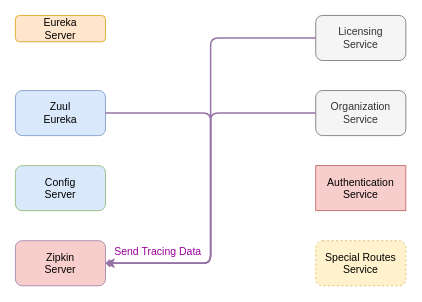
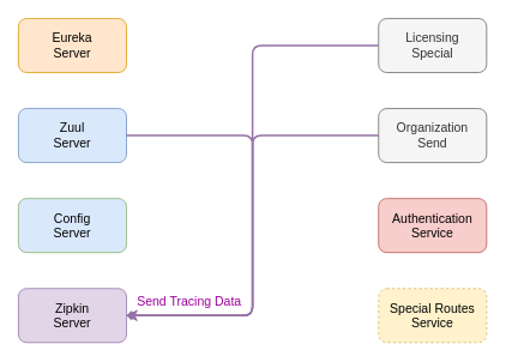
  <mxCell id="0" />
  <mxCell id="1" parent="0" />
- <mxCell id="2" value="&lt;font style=&quot;font-size: 14px&quot;&gt;Eureka&lt;br&gt;Server&lt;/font&gt;&lt;br&gt;" style="rounded=1;whiteSpace=wrap;html=1;fillColor=#ffe6cc;strokeColor=#d79b00;" parent="1" vertex="1"><mxGeometry x="20" y="20" width="120" height="35" as="geometry" /></mxCell>
- <mxCell id="3" value="&lt;span style=&quot;font-size: 14px&quot;&gt;Zuul&lt;br&gt;Eureka&lt;br&gt;&lt;/span&gt;" style="rounded=1;whiteSpace=wrap;html=1;fillColor=#dae8fc;strokeColor=#6c8ebf;" parent="1" vertex="1"><mxGeometry x="20" y="120" width="120" height="60" as="geometry" /></mxCell>
+ <mxCell id="2" value="&lt;font style=&quot;font-size: 14px&quot;&gt;Eureka&lt;br&gt;Server&lt;/font&gt;&lt;br&gt;" style="rounded=1;whiteSpace=wrap;html=1;fillColor=#ffe6cc;strokeColor=#d79b00;" parent="1" vertex="1"><mxGeometry x="20" y="20" width="120" height="60" as="geometry" /></mxCell>
+ <mxCell id="3" value="&lt;span style=&quot;font-size: 14px&quot;&gt;Zuul&lt;br&gt;Server&lt;br&gt;&lt;/span&gt;" style="rounded=1;whiteSpace=wrap;html=1;fillColor=#dae8fc;strokeColor=#6c8ebf;" parent="1" vertex="1"><mxGeometry x="20" y="120" width="120" height="60" as="geometry" /></mxCell>
  <mxCell id="4" value="&lt;span style=&quot;font-size: 14px&quot;&gt;Config&lt;br&gt;Server&lt;br&gt;&lt;/span&gt;" style="rounded=1;whiteSpace=wrap;html=1;fillColor=#dae8fc;strokeColor=#82b366;" parent="1" vertex="1"><mxGeometry x="20" y="220" width="120" height="60" as="geometry" /></mxCell>
- <mxCell id="5" value="&lt;span style=&quot;font-size: 14px&quot;&gt;Zipkin&lt;br&gt;Server&lt;br&gt;&lt;/span&gt;" style="rounded=1;whiteSpace=wrap;html=1;fillColor=#f8cecc;strokeColor=#9673a6;" parent="1" vertex="1"><mxGeometry x="20" y="320" width="120" height="60" as="geometry" /></mxCell>
- <mxCell id="6" value="&lt;font style=&quot;font-size: 14px&quot;&gt;Licensing&lt;br&gt;Service&lt;/font&gt;&lt;br&gt;" style="rounded=1;whiteSpace=wrap;html=1;fillColor=#f5f5f5;strokeColor=#666666;fontColor=#333333;" parent="1" vertex="1"><mxGeometry x="420" y="20" width="120" height="60" as="geometry" /></mxCell>
- <mxCell id="7" value="&lt;span style=&quot;font-size: 14px&quot;&gt;Organization&lt;br&gt;Service&lt;br&gt;&lt;/span&gt;" style="rounded=1;whiteSpace=wrap;html=1;fillColor=#f5f5f5;strokeColor=#666666;fontColor=#333333;" parent="1" vertex="1"><mxGeometry x="420" y="120" width="120" height="60" as="geometry" /></mxCell>
- <mxCell id="8" value="&lt;span style=&quot;font-size: 14px&quot;&gt;Authentication&lt;br&gt;Service&lt;br&gt;&lt;/span&gt;" style="whiteSpace=wrap;html=1;fillColor=#f8cecc;strokeColor=#b85450;rounded=0;" parent="1" vertex="1"><mxGeometry x="420" y="220" width="120" height="60" as="geometry" /></mxCell>
+ <mxCell id="5" value="&lt;span style=&quot;font-size: 14px&quot;&gt;Zipkin&lt;br&gt;Server&lt;br&gt;&lt;/span&gt;" style="rounded=1;whiteSpace=wrap;html=1;fillColor=#e1d5e7;strokeColor=#9673a6;" parent="1" vertex="1"><mxGeometry x="20" y="320" width="120" height="60" as="geometry" /></mxCell>
+ <mxCell id="6" value="&lt;font style=&quot;font-size: 14px&quot;&gt;Licensing&lt;br&gt;Special&lt;/font&gt;&lt;br&gt;" style="rounded=1;whiteSpace=wrap;html=1;fillColor=#f5f5f5;strokeColor=#666666;fontColor=#333333;" parent="1" vertex="1"><mxGeometry x="420" y="20" width="120" height="60" as="geometry" /></mxCell>
+ <mxCell id="7" value="&lt;span style=&quot;font-size: 14px&quot;&gt;Organization&lt;br&gt;Send&lt;br&gt;&lt;/span&gt;" style="rounded=1;whiteSpace=wrap;html=1;fillColor=#f5f5f5;strokeColor=#666666;fontColor=#333333;" parent="1" vertex="1"><mxGeometry x="420" y="120" width="120" height="60" as="geometry" /></mxCell>
+ <mxCell id="8" value="&lt;span style=&quot;font-size: 14px&quot;&gt;Authentication&lt;br&gt;Service&lt;br&gt;&lt;/span&gt;" style="rounded=1;whiteSpace=wrap;html=1;fillColor=#f8cecc;strokeColor=#b85450;" parent="1" vertex="1"><mxGeometry x="420" y="220" width="120" height="60" as="geometry" /></mxCell>
  <mxCell id="9" value="&lt;span style=&quot;font-size: 14px&quot;&gt;Special Routes&lt;br&gt;Service&lt;br&gt;&lt;/span&gt;" style="rounded=1;whiteSpace=wrap;html=1;fillColor=#fff2cc;strokeColor=#d6b656;dashed=1;" parent="1" vertex="1"><mxGeometry x="420" y="320" width="120" height="60" as="geometry" /></mxCell>
  <mxCell id="10" value="" style="endArrow=classic;html=1;fillColor=#e1d5e7;strokeColor=#9673a6;strokeWidth=2;exitX=0;exitY=0.5;exitDx=0;exitDy=0;entryX=1;entryY=0.5;entryDx=0;entryDy=0;" parent="1" source="6" target="5" edge="1"><mxGeometry width="50" height="50" relative="1" as="geometry"><mxPoint x="140" y="250" as="sourcePoint" /><mxPoint x="230" y="460" as="targetPoint" /><Array as="points"><mxPoint x="280" y="50" /><mxPoint x="280" y="350" /></Array></mxGeometry></mxCell>
  <mxCell id="11" value="&lt;font color=&quot;#990099&quot;&gt;&lt;span style=&quot;font-size: 14px&quot;&gt;Send Tracing Data&lt;/span&gt;&lt;/font&gt;" style="text;html=1;strokeColor=none;fillColor=none;align=center;verticalAlign=middle;whiteSpace=wrap;rounded=0;" parent="1" vertex="1"><mxGeometry x="150" y="320" width="120" height="30" as="geometry" /></mxCell>
  <mxCell id="12" value="" style="endArrow=classic;html=1;fillColor=#e1d5e7;strokeColor=#9673a6;strokeWidth=2;exitX=0;exitY=0.5;exitDx=0;exitDy=0;" edge="1" parent="1" source="7"><mxGeometry width="50" height="50" relative="1" as="geometry"><mxPoint x="690" y="250" as="sourcePoint" /><mxPoint x="140" y="350" as="targetPoint" /><Array as="points"><mxPoint x="280" y="150" /><mxPoint x="280" y="350" /></Array></mxGeometry></mxCell>
  <mxCell id="13" value="" style="endArrow=diamond;html=1;fillColor=#e1d5e7;strokeColor=#9673a6;strokeWidth=2;exitX=1;exitY=0.5;exitDx=0;exitDy=0;entryX=1;entryY=0.5;entryDx=0;entryDy=0;" edge="1" parent="1" source="3" target="5"><mxGeometry width="50" height="50" relative="1" as="geometry"><mxPoint x="280" y="450" as="sourcePoint" /><mxPoint x="0" y="750" as="targetPoint" /><Array as="points"><mxPoint x="280" y="150" /><mxPoint x="280" y="350" /></Array></mxGeometry></mxCell>
